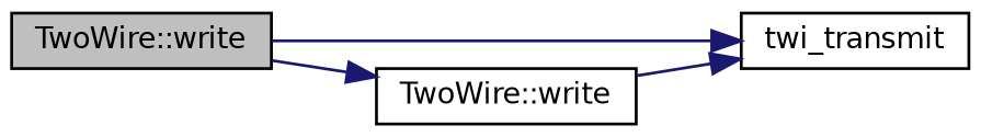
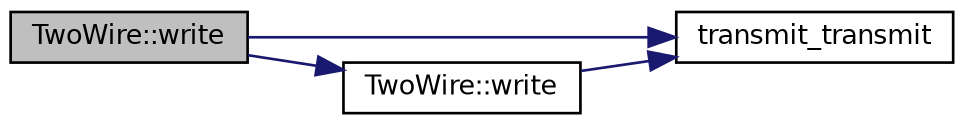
  digraph {
    rankdir=LR
    node [color=black fillcolor=white fontname=Helvetica fontsize=10 shape=record style=filled]
    edge [color=midnightblue fontname=Helvetica fontsize=10 labelfontname=Helvetica labelfontsize=10 style=solid]
    n1 [fillcolor=grey75 fontcolor=black height=0.2 label="TwoWire::write" width=0.4]
-   n2 [height=0.2 label=twi_transmit width=0.4]
+   n2 [height=0.2 label=transmit_transmit width=0.4]
    n3 [height=0.2 label="TwoWire::write" width=0.4]
    n1 -> n2
    n1 -> n3
    n3 -> n2
  }
